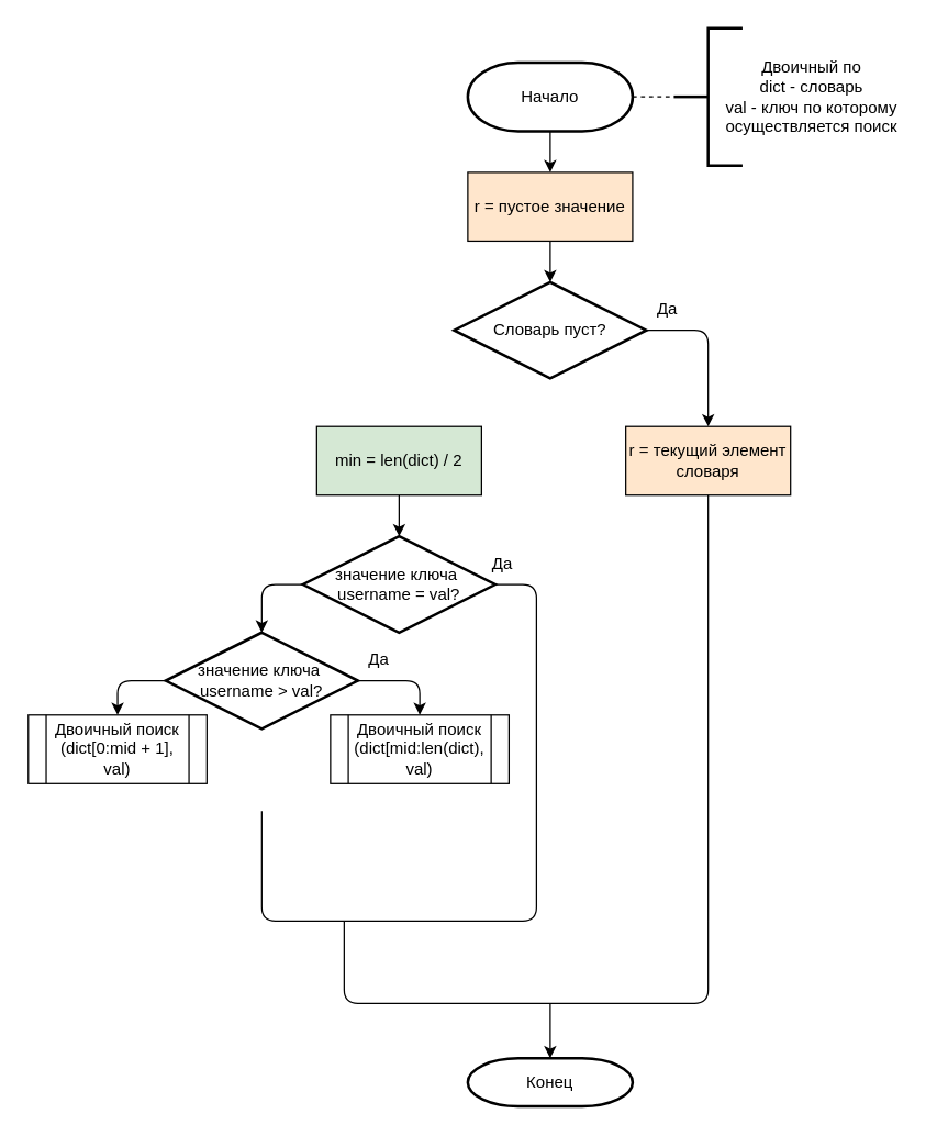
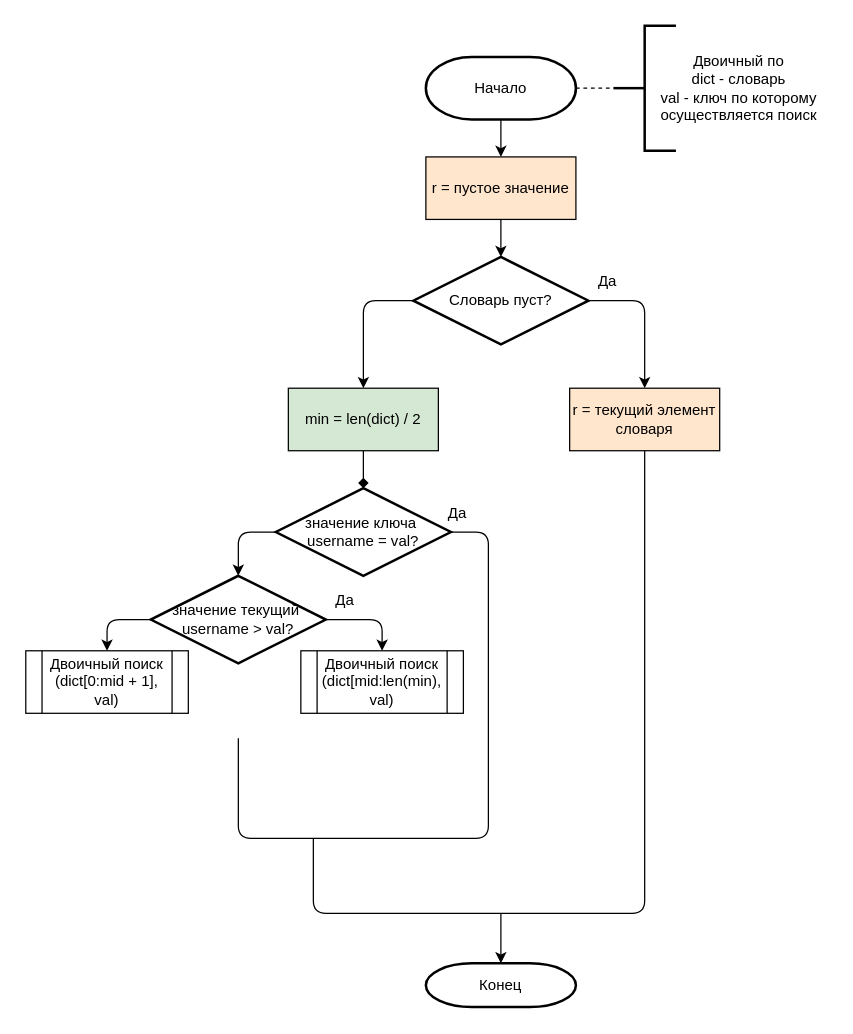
  <mxCell id="0" />
  <mxCell id="1" parent="0" />
  <mxCell id="2" value="" style="edgeStyle=none;html=1;" parent="1" source="3" target="5" edge="1"><mxGeometry relative="1" as="geometry" /></mxCell>
  <mxCell id="3" value="Начало" style="strokeWidth=2;html=1;shape=mxgraph.flowchart.terminator;whiteSpace=wrap;" parent="1" vertex="1"><mxGeometry x="340" y="45" width="120" height="50" as="geometry" /></mxCell>
  <mxCell id="4" value="Конец" style="strokeWidth=2;html=1;shape=mxgraph.flowchart.terminator;whiteSpace=wrap;" parent="1" vertex="1"><mxGeometry x="340" y="770" width="120" height="35" as="geometry" /></mxCell>
  <mxCell id="5" value="r = пустое значение" style="rounded=0;whiteSpace=wrap;html=1;fillColor=#ffe6cc;" parent="1" vertex="1"><mxGeometry x="340" y="125" width="120" height="50" as="geometry" /></mxCell>
  <mxCell id="6" value="" style="edgeStyle=none;html=1;exitX=0;exitY=0.5;exitDx=0;exitDy=0;exitPerimeter=0;entryX=0.5;entryY=0;entryDx=0;entryDy=0;entryPerimeter=0;" parent="1" source="20" target="8" edge="1"><mxGeometry relative="1" as="geometry"><mxPoint x="150" y="470" as="sourcePoint" /><Array as="points"><mxPoint x="190" y="425" /></Array></mxGeometry></mxCell>
  <mxCell id="7" value="" style="edgeStyle=none;html=1;" parent="1" target="4" edge="1"><mxGeometry relative="1" as="geometry"><mxPoint x="400" y="730" as="sourcePoint" /></mxGeometry></mxCell>
- <mxCell id="8" value="значение ключа&amp;nbsp;&lt;br&gt;username &amp;gt; val?" style="strokeWidth=2;html=1;shape=mxgraph.flowchart.decision;whiteSpace=wrap;" parent="1" vertex="1"><mxGeometry x="120" y="460" width="140" height="70" as="geometry" /></mxCell>
+ <mxCell id="8" value="значение текущий&amp;nbsp;&lt;br&gt;username &amp;gt; val?" style="strokeWidth=2;html=1;shape=mxgraph.flowchart.decision;whiteSpace=wrap;" parent="1" vertex="1"><mxGeometry x="120" y="460" width="140" height="70" as="geometry" /></mxCell>
  <mxCell id="9" value="" style="endArrow=classic;html=1;exitX=0.5;exitY=1;exitDx=0;exitDy=0;entryX=0.5;entryY=0;entryDx=0;entryDy=0;entryPerimeter=0;" parent="1" source="5" target="16" edge="1"><mxGeometry width="50" height="50" relative="1" as="geometry"><mxPoint x="380" y="445" as="sourcePoint" /><mxPoint x="400" y="205" as="targetPoint" /></mxGeometry></mxCell>
  <mxCell id="10" value="" style="endArrow=classic;html=1;exitX=1;exitY=0.5;exitDx=0;exitDy=0;exitPerimeter=0;entryX=0.5;entryY=0;entryDx=0;entryDy=0;" parent="1" source="8" target="27" edge="1"><mxGeometry width="50" height="50" relative="1" as="geometry"><mxPoint x="170" y="620" as="sourcePoint" /><mxPoint x="320" y="520" as="targetPoint" /><Array as="points"><mxPoint x="305" y="495" /></Array></mxGeometry></mxCell>
  <mxCell id="11" value="" style="endArrow=classic;html=1;exitX=1;exitY=0.5;exitDx=0;exitDy=0;exitPerimeter=0;entryX=0.5;entryY=0;entryDx=0;entryDy=0;" parent="1" source="16" target="19" edge="1"><mxGeometry width="50" height="50" relative="1" as="geometry"><mxPoint x="610" y="435" as="sourcePoint" /><mxPoint x="515" y="265" as="targetPoint" /><Array as="points"><mxPoint x="515" y="240" /></Array></mxGeometry></mxCell>
  <mxCell id="12" value="Да&lt;br&gt;" style="text;html=1;align=center;verticalAlign=middle;resizable=0;points=[];autosize=1;strokeColor=none;" parent="1" vertex="1"><mxGeometry x="260" y="470" width="30" height="20" as="geometry" /></mxCell>
  <mxCell id="13" value="" style="strokeWidth=2;html=1;shape=mxgraph.flowchart.annotation_2;align=left;labelPosition=right;pointerEvents=1;" parent="1" vertex="1"><mxGeometry x="490" y="20" width="50" height="100" as="geometry" /></mxCell>
  <mxCell id="14" value="" style="endArrow=none;dashed=1;html=1;entryX=0;entryY=0.5;entryDx=0;entryDy=0;entryPerimeter=0;exitX=1;exitY=0.5;exitDx=0;exitDy=0;exitPerimeter=0;" parent="1" source="3" target="13" edge="1"><mxGeometry width="50" height="50" relative="1" as="geometry"><mxPoint x="380" y="335" as="sourcePoint" /><mxPoint x="430" y="285" as="targetPoint" /></mxGeometry></mxCell>
  <mxCell id="15" value="Двоичный по&lt;br&gt;dict - словарь&lt;br&gt;val - ключ по которому &lt;br&gt;осуществляется поиск" style="text;html=1;align=center;verticalAlign=middle;resizable=0;points=[];autosize=1;strokeColor=none;" parent="1" vertex="1"><mxGeometry x="520" y="40" width="140" height="60" as="geometry" /></mxCell>
  <mxCell id="16" value="Словарь пуст?" style="strokeWidth=2;html=1;shape=mxgraph.flowchart.decision;whiteSpace=wrap;" parent="1" vertex="1"><mxGeometry x="330" y="205" width="140" height="70" as="geometry" /></mxCell>
- <mxCell id="17" value="" style="edgeStyle=none;html=1;" parent="1" source="18" target="20" edge="1"><mxGeometry relative="1" as="geometry" /></mxCell>
+ <mxCell id="17" value="" style="edgeStyle=none;html=1;endArrow=diamond;" parent="1" source="18" target="20" edge="1"><mxGeometry relative="1" as="geometry" /></mxCell>
  <mxCell id="18" value="min = len(dict) / 2" style="rounded=0;whiteSpace=wrap;html=1;fillColor=#d5e8d4;" parent="1" vertex="1"><mxGeometry x="230" y="310" width="120" height="50" as="geometry" /></mxCell>
  <mxCell id="19" value="r = текущий элемент словаря" style="rounded=0;whiteSpace=wrap;html=1;fillColor=#ffe6cc;" parent="1" vertex="1"><mxGeometry x="455" y="310" width="120" height="50" as="geometry" /></mxCell>
  <mxCell id="20" value="значение ключа&amp;nbsp;&lt;br&gt;username = val?" style="strokeWidth=2;html=1;shape=mxgraph.flowchart.decision;whiteSpace=wrap;" parent="1" vertex="1"><mxGeometry x="220" y="390" width="140" height="70" as="geometry" /></mxCell>
  <mxCell id="21" value="" style="endArrow=none;html=1;entryX=1;entryY=0.5;entryDx=0;entryDy=0;entryPerimeter=0;" parent="1" target="20" edge="1"><mxGeometry width="50" height="50" relative="1" as="geometry"><mxPoint x="190" y="590" as="sourcePoint" /><mxPoint x="350" y="560" as="targetPoint" /><Array as="points"><mxPoint x="190" y="670" /><mxPoint x="390" y="670" /><mxPoint x="390" y="425" /></Array></mxGeometry></mxCell>
  <mxCell id="22" value="" style="endArrow=none;html=1;entryX=0.5;entryY=1;entryDx=0;entryDy=0;" parent="1" target="19" edge="1"><mxGeometry width="50" height="50" relative="1" as="geometry"><mxPoint x="250" y="670" as="sourcePoint" /><mxPoint x="350" y="560" as="targetPoint" /><Array as="points"><mxPoint x="250" y="730" /><mxPoint x="515" y="730" /></Array></mxGeometry></mxCell>
+ <mxCell id="23" value="" style="endArrow=classic;html=1;exitX=0;exitY=0.5;exitDx=0;exitDy=0;exitPerimeter=0;entryX=0.5;entryY=0;entryDx=0;entryDy=0;" parent="1" source="16" target="18" edge="1"><mxGeometry width="50" height="50" relative="1" as="geometry"><mxPoint x="300" y="375" as="sourcePoint" /><mxPoint x="290" y="265" as="targetPoint" /><Array as="points"><mxPoint x="290" y="240" /></Array></mxGeometry></mxCell>
  <mxCell id="24" value="Да&lt;br&gt;" style="text;html=1;align=center;verticalAlign=middle;resizable=0;points=[];autosize=1;strokeColor=none;" parent="1" vertex="1"><mxGeometry x="350" y="400" width="30" height="20" as="geometry" /></mxCell>
  <mxCell id="25" value="Да&lt;br&gt;" style="text;html=1;align=center;verticalAlign=middle;resizable=0;points=[];autosize=1;strokeColor=none;" parent="1" vertex="1"><mxGeometry x="470" y="215" width="30" height="20" as="geometry" /></mxCell>
  <mxCell id="26" value="Двоичный поиск (dict[0:mid + 1], val)" style="shape=process;whiteSpace=wrap;html=1;backgroundOutline=1;" parent="1" vertex="1"><mxGeometry x="20" y="520" width="130" height="50" as="geometry" /></mxCell>
- <mxCell id="27" value="Двоичный поиск (dict[mid:len(dict), val)" style="shape=process;whiteSpace=wrap;html=1;backgroundOutline=1;" parent="1" vertex="1"><mxGeometry x="240" y="520" width="130" height="50" as="geometry" /></mxCell>
+ <mxCell id="27" value="Двоичный поиск (dict[mid:len(min), val)" style="shape=process;whiteSpace=wrap;html=1;backgroundOutline=1;" parent="1" vertex="1"><mxGeometry x="240" y="520" width="130" height="50" as="geometry" /></mxCell>
  <mxCell id="28" value="" style="endArrow=classic;html=1;exitX=0;exitY=0.5;exitDx=0;exitDy=0;exitPerimeter=0;entryX=0.5;entryY=0;entryDx=0;entryDy=0;" parent="1" source="8" target="26" edge="1"><mxGeometry width="50" height="50" relative="1" as="geometry"><mxPoint x="250" y="510" as="sourcePoint" /><mxPoint x="300" y="460" as="targetPoint" /><Array as="points"><mxPoint x="85" y="495" /></Array></mxGeometry></mxCell>
